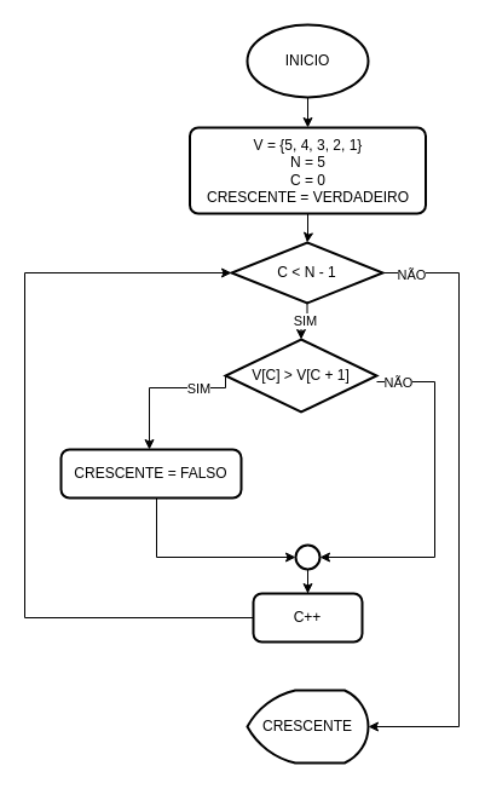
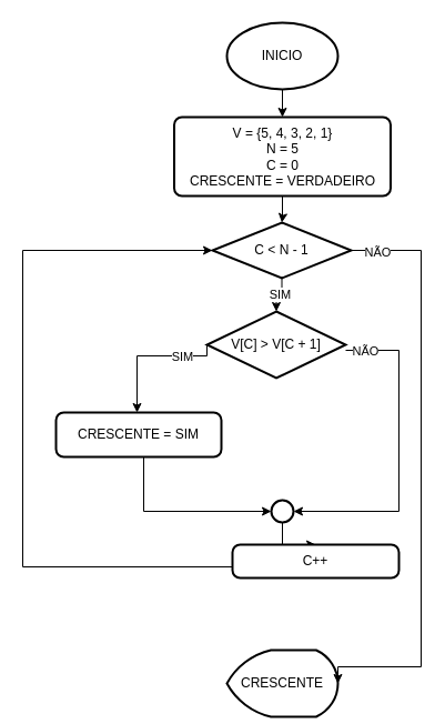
  <mxCell id="0" />
  <mxCell id="1" parent="0" />
  <mxCell id="2" style="edgeStyle=orthogonalEdgeStyle;rounded=0;orthogonalLoop=1;jettySize=auto;html=1;" edge="1" parent="1" source="3" target="5"><mxGeometry relative="1" as="geometry" /></mxCell>
  <mxCell id="3" value="INICIO" style="strokeWidth=2;html=1;shape=mxgraph.flowchart.start_1;whiteSpace=wrap;" vertex="1" parent="1"><mxGeometry x="204" y="20" width="100" height="60" as="geometry" /></mxCell>
  <mxCell id="4" style="edgeStyle=orthogonalEdgeStyle;rounded=0;orthogonalLoop=1;jettySize=auto;html=1;" edge="1" parent="1" source="5" target="6"><mxGeometry relative="1" as="geometry" /></mxCell>
  <mxCell id="5" value="&lt;div&gt;&lt;span style=&quot;background-color: transparent; color: light-dark(rgb(0, 0, 0), rgb(255, 255, 255));&quot;&gt;V = {5, 4, 3, 2, 1}&lt;/span&gt;&lt;/div&gt;&lt;div&gt;&lt;span style=&quot;background-color: transparent; color: light-dark(rgb(0, 0, 0), rgb(255, 255, 255));&quot;&gt;N = 5&lt;/span&gt;&lt;/div&gt;&lt;div&gt;&lt;span style=&quot;background-color: transparent; color: light-dark(rgb(0, 0, 0), rgb(255, 255, 255));&quot;&gt;C = 0&lt;/span&gt;&lt;/div&gt;&lt;div&gt;&lt;span style=&quot;background-color: transparent; color: light-dark(rgb(0, 0, 0), rgb(255, 255, 255));&quot;&gt;CRESCENTE = VERDADEIRO&lt;/span&gt;&lt;/div&gt;" style="rounded=1;whiteSpace=wrap;html=1;absoluteArcSize=1;arcSize=14;strokeWidth=2;" vertex="1" parent="1"><mxGeometry x="156.5" y="105" width="195" height="71" as="geometry" /></mxCell>
  <mxCell id="6" value="C &amp;lt; N - 1" style="strokeWidth=2;html=1;shape=mxgraph.flowchart.decision;whiteSpace=wrap;" vertex="1" parent="1"><mxGeometry x="191" y="200" width="125" height="50" as="geometry" /></mxCell>
  <mxCell id="7" value="&lt;div&gt;&lt;span style=&quot;background-color: transparent; color: light-dark(rgb(0, 0, 0), rgb(255, 255, 255));&quot;&gt;V[C] &amp;gt; V[C + 1]&lt;/span&gt;&lt;/div&gt;" style="strokeWidth=2;html=1;shape=mxgraph.flowchart.decision;whiteSpace=wrap;" vertex="1" parent="1"><mxGeometry x="186" y="280" width="125" height="60" as="geometry" /></mxCell>
- <mxCell id="8" value="&lt;div&gt;CRESCENTE = FALSO&lt;/div&gt;" style="rounded=1;whiteSpace=wrap;html=1;absoluteArcSize=1;arcSize=14;strokeWidth=2;" vertex="1" parent="1"><mxGeometry x="50" y="371" width="149" height="40" as="geometry" /></mxCell>
+ <mxCell id="8" value="&lt;div&gt;CRESCENTE = SIM&lt;/div&gt;" style="rounded=1;whiteSpace=wrap;html=1;absoluteArcSize=1;arcSize=14;strokeWidth=2;" vertex="1" parent="1"><mxGeometry x="50" y="371" width="149" height="40" as="geometry" /></mxCell>
  <mxCell id="9" style="edgeStyle=orthogonalEdgeStyle;rounded=0;orthogonalLoop=1;jettySize=auto;html=1;entryX=0.5;entryY=0;entryDx=0;entryDy=0;" edge="1" parent="1" source="10" target="12"><mxGeometry relative="1" as="geometry" /></mxCell>
  <mxCell id="10" value="" style="strokeWidth=2;html=1;shape=mxgraph.flowchart.start_2;whiteSpace=wrap;" vertex="1" parent="1"><mxGeometry x="244" y="450" width="20" height="20" as="geometry" /></mxCell>
- <mxCell id="11" value="CRESCENTE" style="strokeWidth=2;html=1;shape=mxgraph.flowchart.display;whiteSpace=wrap;" vertex="1" parent="1"><mxGeometry x="204" y="570" width="100" height="60" as="geometry" /></mxCell>
- <mxCell id="12" value="&lt;div&gt;C++&lt;/div&gt;" style="rounded=1;whiteSpace=wrap;html=1;absoluteArcSize=1;arcSize=14;strokeWidth=2;" vertex="1" parent="1"><mxGeometry x="209" y="490" width="90" height="40" as="geometry" /></mxCell>
+ <mxCell id="11" value="CRESCENTE" style="strokeWidth=2;html=1;shape=mxgraph.flowchart.display;whiteSpace=wrap;" vertex="1" parent="1"><mxGeometry x="204" y="585" width="100" height="60" as="geometry" /></mxCell>
+ <mxCell id="12" value="&lt;div&gt;C++&lt;/div&gt;" style="rounded=1;whiteSpace=wrap;html=1;absoluteArcSize=1;arcSize=14;strokeWidth=2;" vertex="1" parent="1"><mxGeometry x="209" y="490" width="150" height="30" as="geometry" /></mxCell>
  <mxCell id="13" style="edgeStyle=orthogonalEdgeStyle;rounded=0;orthogonalLoop=1;jettySize=auto;html=1;entryX=0.5;entryY=0;entryDx=0;entryDy=0;entryPerimeter=0;" edge="1" parent="1" source="6" target="7"><mxGeometry relative="1" as="geometry" /></mxCell>
  <mxCell id="14" value="SIM" style="edgeLabel;html=1;align=center;verticalAlign=middle;resizable=0;points=[];" vertex="1" connectable="0" parent="13"><mxGeometry x="-0.183" y="-2" relative="1" as="geometry"><mxPoint as="offset" /></mxGeometry></mxCell>
  <mxCell id="15" style="edgeStyle=orthogonalEdgeStyle;rounded=0;orthogonalLoop=1;jettySize=auto;html=1;exitX=0;exitY=0.5;exitDx=0;exitDy=0;exitPerimeter=0;" edge="1" parent="1" source="7" target="8"><mxGeometry relative="1" as="geometry"><Array as="points"><mxPoint x="123" y="320" /></Array></mxGeometry></mxCell>
  <mxCell id="16" value="SIM" style="edgeLabel;html=1;align=center;verticalAlign=middle;resizable=0;points=[];" vertex="1" connectable="0" parent="15"><mxGeometry x="-0.466" relative="1" as="geometry"><mxPoint as="offset" /></mxGeometry></mxCell>
  <mxCell id="17" style="edgeStyle=orthogonalEdgeStyle;rounded=0;orthogonalLoop=1;jettySize=auto;html=1;entryX=0;entryY=0.5;entryDx=0;entryDy=0;entryPerimeter=0;" edge="1" parent="1" source="8" target="10"><mxGeometry relative="1" as="geometry"><Array as="points"><mxPoint x="129" y="460" /></Array></mxGeometry></mxCell>
  <mxCell id="18" style="edgeStyle=orthogonalEdgeStyle;rounded=0;orthogonalLoop=1;jettySize=auto;html=1;entryX=1;entryY=0.5;entryDx=0;entryDy=0;entryPerimeter=0;" edge="1" parent="1" source="7" target="10"><mxGeometry relative="1" as="geometry"><Array as="points"><mxPoint x="359" y="315" /><mxPoint x="359" y="460" /></Array></mxGeometry></mxCell>
  <mxCell id="19" value="NÃO" style="edgeLabel;html=1;align=center;verticalAlign=middle;resizable=0;points=[];" vertex="1" connectable="0" parent="18"><mxGeometry x="-0.95" y="2" relative="1" as="geometry"><mxPoint x="10" y="2" as="offset" /></mxGeometry></mxCell>
  <mxCell id="20" style="edgeStyle=orthogonalEdgeStyle;rounded=0;orthogonalLoop=1;jettySize=auto;html=1;entryX=0;entryY=0.5;entryDx=0;entryDy=0;entryPerimeter=0;" edge="1" parent="1" source="12" target="6"><mxGeometry relative="1" as="geometry"><Array as="points"><mxPoint x="20" y="510" /><mxPoint x="20" y="225" /></Array></mxGeometry></mxCell>
  <mxCell id="21" style="edgeStyle=orthogonalEdgeStyle;rounded=0;orthogonalLoop=1;jettySize=auto;html=1;entryX=1;entryY=0.5;entryDx=0;entryDy=0;entryPerimeter=0;" edge="1" parent="1" source="6" target="11"><mxGeometry relative="1" as="geometry"><Array as="points"><mxPoint x="379" y="225" /><mxPoint x="379" y="600" /></Array></mxGeometry></mxCell>
  <mxCell id="22" value="NÃO" style="edgeLabel;html=1;align=center;verticalAlign=middle;resizable=0;points=[];" vertex="1" connectable="0" parent="21"><mxGeometry x="-0.912" y="-1" relative="1" as="geometry"><mxPoint as="offset" /></mxGeometry></mxCell>
